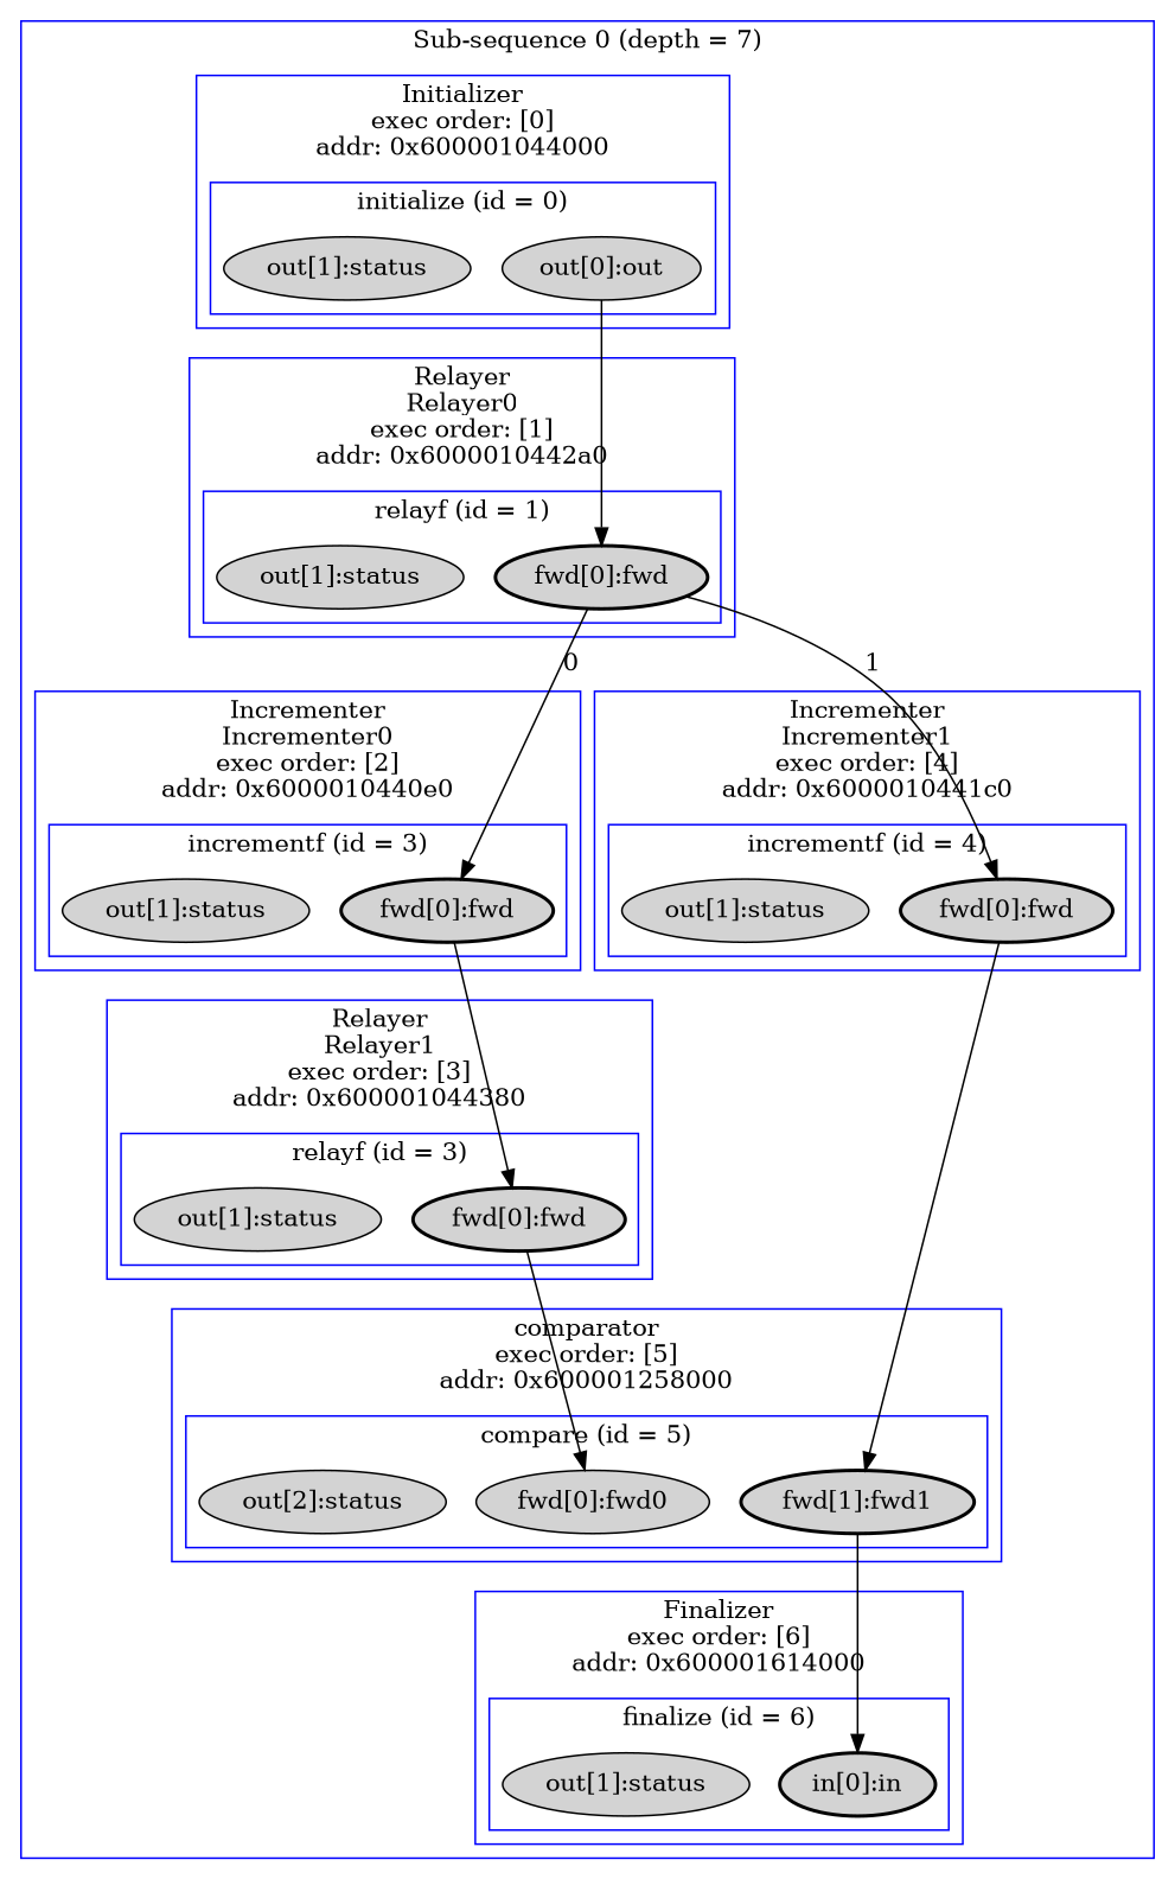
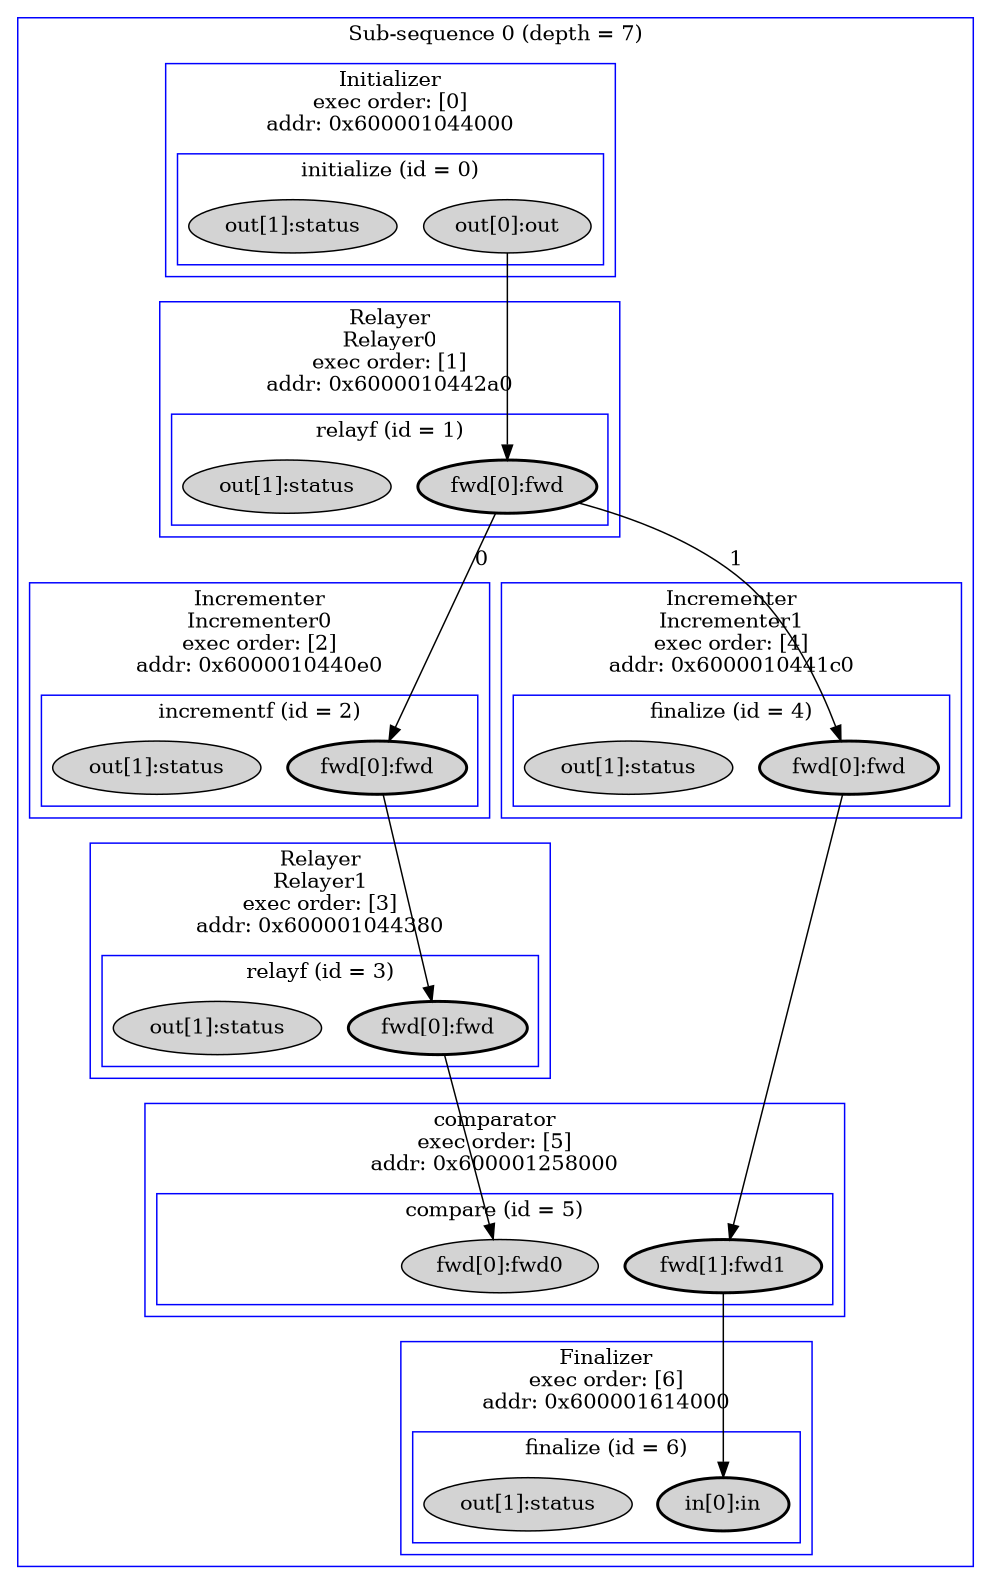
  digraph {
    node [style=filled]
    n1 [label="out[0]:out"]
    n2 [label="out[1]:status"]
    n3 [label="fwd[0]:fwd" penwidth=2.0]
    n4 [label="out[1]:status"]
    n5 [label="fwd[0]:fwd" penwidth=2.0]
    n6 [label="out[1]:status"]
    n7 [label="fwd[0]:fwd" penwidth=2.0]
    n8 [label="out[1]:status"]
    n9 [label="fwd[0]:fwd" penwidth=2.0]
    n10 [label="out[1]:status"]
    n11 [label="fwd[0]:fwd0"]
    n12 [label="fwd[1]:fwd1" penwidth=2.0]
-   n13 [label="out[2]:status"]
    n14 [label="in[0]:in" penwidth=2.0]
    n15 [label="out[1]:status"]
    subgraph cluster_1 {
      color=blue
      label="Sub-sequence 0 (depth = 7)"
      subgraph cluster_2 {
        color=blue
        label="Initializer\nexec order: [0]\naddr: 0x600001044000"
        subgraph cluster_3 {
          color=blue
          label="initialize (id = 0)"
          n1
          n2
        }
      }
      subgraph cluster_4 {
        color=blue
        label="Relayer\nRelayer0\nexec order: [1]\naddr: 0x6000010442a0"
        subgraph cluster_5 {
          color=blue
          label="relayf (id = 1)"
          n3
          n4
        }
      }
      subgraph cluster_6 {
        color=blue
        label="Incrementer\nIncrementer0\nexec order: [2]\naddr: 0x6000010440e0"
        subgraph cluster_7 {
          color=blue
-         label="incrementf (id = 3)"
+         label="incrementf (id = 2)"
          n5
          n6
        }
      }
      subgraph cluster_8 {
        color=blue
        label="Relayer\nRelayer1\nexec order: [3]\naddr: 0x600001044380"
        subgraph cluster_9 {
          color=blue
          label="relayf (id = 3)"
          n7
          n8
        }
      }
      subgraph cluster_10 {
        color=blue
        label="Incrementer\nIncrementer1\nexec order: [4]\naddr: 0x6000010441c0"
        subgraph cluster_11 {
          color=blue
-         label="incrementf (id = 4)"
+         label="finalize (id = 4)"
          n9
          n10
        }
      }
      subgraph cluster_12 {
        color=blue
        label="comparator\nexec order: [5]\naddr: 0x600001258000"
        subgraph cluster_13 {
          color=blue
          label="compare (id = 5)"
          n11
          n12
-         n13
        }
      }
      subgraph cluster_14 {
        color=blue
        label="Finalizer\nexec order: [6]\naddr: 0x600001614000"
        subgraph cluster_15 {
          color=blue
          label="finalize (id = 6)"
          n14
          n15
        }
      }
    }
    n1 -> n3
    n3 -> n5 [label=0]
    n3 -> n9 [label=1]
    n5 -> n7
    n7 -> n11
    n9 -> n12
    n12 -> n14
  }
